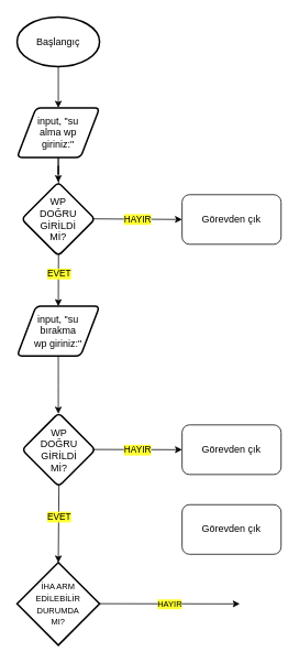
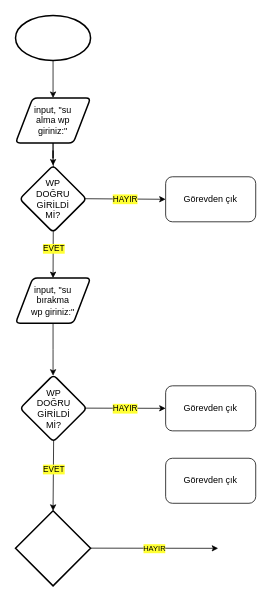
  <mxCell id="0" />
  <mxCell id="1" parent="0" />
  <mxCell id="2" value="" style="edgeStyle=orthogonalEdgeStyle;rounded=0;orthogonalLoop=1;jettySize=auto;html=1;" edge="1" parent="1" source="3" target="6"><mxGeometry relative="1" as="geometry" /></mxCell>
  <mxCell id="3" value="" style="strokeWidth=2;html=1;shape=mxgraph.flowchart.start_1;whiteSpace=wrap;" vertex="1" parent="1"><mxGeometry x="20" y="20" width="100" height="60" as="geometry" /></mxCell>
- <mxCell id="4" value="Başlangıç" style="text;html=1;strokeColor=none;fillColor=none;align=center;verticalAlign=middle;whiteSpace=wrap;rounded=0;" vertex="1" parent="1"><mxGeometry x="40" y="35" width="60" height="30" as="geometry" /></mxCell>
  <mxCell id="5" value="" style="edgeStyle=orthogonalEdgeStyle;rounded=0;orthogonalLoop=1;jettySize=auto;html=1;" edge="1" parent="1" source="6" target="11"><mxGeometry relative="1" as="geometry" /></mxCell>
  <mxCell id="6" value="" style="shape=parallelogram;html=1;strokeWidth=2;perimeter=parallelogramPerimeter;whiteSpace=wrap;rounded=1;arcSize=12;size=0.23;" vertex="1" parent="1"><mxGeometry x="20" y="130" width="100" height="60" as="geometry" /></mxCell>
  <mxCell id="7" value="input, &quot;su alma wp giriniz:&quot;" style="text;html=1;strokeColor=none;fillColor=none;align=center;verticalAlign=middle;whiteSpace=wrap;rounded=0;" vertex="1" parent="1"><mxGeometry x="40" y="145" width="60" height="30" as="geometry" /></mxCell>
  <mxCell id="8" value="" style="edgeStyle=orthogonalEdgeStyle;rounded=0;orthogonalLoop=1;jettySize=auto;html=1;" edge="1" parent="1" source="9"><mxGeometry relative="1" as="geometry"><mxPoint x="70" y="500" as="targetPoint" /></mxGeometry></mxCell>
  <mxCell id="9" value="" style="shape=parallelogram;html=1;strokeWidth=2;perimeter=parallelogramPerimeter;whiteSpace=wrap;rounded=1;arcSize=12;size=0.23;" vertex="1" parent="1"><mxGeometry x="20" y="370" width="100" height="60" as="geometry" /></mxCell>
  <mxCell id="10" value="input, &quot;su bırakma wp giriniz:&quot;" style="text;html=1;strokeColor=none;fillColor=none;align=center;verticalAlign=middle;whiteSpace=wrap;rounded=0;" vertex="1" parent="1"><mxGeometry x="40" y="385" width="60" height="30" as="geometry" /></mxCell>
  <mxCell id="11" value="" style="rhombus;whiteSpace=wrap;html=1;strokeWidth=2;rounded=1;arcSize=12;aspect=fixed;" vertex="1" parent="1"><mxGeometry x="25.5" y="220" width="89" height="89" as="geometry" /></mxCell>
  <mxCell id="12" value="" style="edgeStyle=orthogonalEdgeStyle;rounded=0;orthogonalLoop=1;jettySize=auto;html=1;endArrow=none;entryX=0.505;entryY=0.027;entryDx=0;entryDy=0;entryPerimeter=0;" edge="1" parent="1" source="6" target="11"><mxGeometry relative="1" as="geometry"><mxPoint x="70" y="190" as="sourcePoint" /><mxPoint x="70" y="350" as="targetPoint" /></mxGeometry></mxCell>
  <mxCell id="13" value="WP DOĞRU GİRİLDİ Mİ?" style="text;html=1;strokeColor=none;fillColor=none;align=center;verticalAlign=middle;whiteSpace=wrap;rounded=0;" vertex="1" parent="1"><mxGeometry x="40" y="250" width="60" height="30" as="geometry" /></mxCell>
  <mxCell id="14" value="" style="endArrow=classic;html=1;rounded=0;entryX=0.5;entryY=0;entryDx=0;entryDy=0;exitX=0.503;exitY=0.975;exitDx=0;exitDy=0;exitPerimeter=0;" edge="1" parent="1" source="11" target="9"><mxGeometry relative="1" as="geometry"><mxPoint x="70" y="310" as="sourcePoint" /><mxPoint x="120" y="330" as="targetPoint" /></mxGeometry></mxCell>
  <mxCell id="15" value="EVET" style="edgeLabel;resizable=0;html=1;align=center;verticalAlign=middle;labelBackgroundColor=#FFFF33;" connectable="0" vertex="1" parent="14"><mxGeometry relative="1" as="geometry"><mxPoint y="-8" as="offset" /></mxGeometry></mxCell>
  <mxCell id="16" value="" style="endArrow=classic;html=1;rounded=0;exitX=0.964;exitY=0.497;exitDx=0;exitDy=0;exitPerimeter=0;entryX=0;entryY=0.5;entryDx=0;entryDy=0;" edge="1" parent="1" source="11" target="24"><mxGeometry relative="1" as="geometry"><mxPoint x="114.5" y="264.5" as="sourcePoint" /><mxPoint x="214.5" y="264.5" as="targetPoint" /></mxGeometry></mxCell>
  <mxCell id="17" value="HAYIR" style="edgeLabel;resizable=0;html=1;align=center;verticalAlign=middle;labelBackgroundColor=#FFFF33;" connectable="0" vertex="1" parent="16"><mxGeometry relative="1" as="geometry" /></mxCell>
  <mxCell id="18" value="" style="rhombus;whiteSpace=wrap;html=1;strokeWidth=2;rounded=1;arcSize=12;aspect=fixed;" vertex="1" parent="1"><mxGeometry x="26" y="499" width="89" height="89" as="geometry" /></mxCell>
  <mxCell id="19" value="WP DOĞRU GİRİLDİ Mİ?" style="text;html=1;strokeColor=none;fillColor=none;align=center;verticalAlign=middle;whiteSpace=wrap;rounded=0;" vertex="1" parent="1"><mxGeometry x="40.5" y="529" width="60" height="30" as="geometry" /></mxCell>
  <mxCell id="20" value="" style="endArrow=classic;html=1;rounded=0;entryX=0.5;entryY=0;entryDx=0;entryDy=0;exitX=0.503;exitY=0.975;exitDx=0;exitDy=0;exitPerimeter=0;entryPerimeter=0;" edge="1" parent="1" source="18" target="28"><mxGeometry relative="1" as="geometry"><mxPoint x="70.5" y="589" as="sourcePoint" /><mxPoint x="70.5" y="649" as="targetPoint" /></mxGeometry></mxCell>
  <mxCell id="21" value="EVET" style="edgeLabel;resizable=0;html=1;align=center;verticalAlign=middle;labelBackgroundColor=#FFFF33;" connectable="0" vertex="1" parent="20"><mxGeometry relative="1" as="geometry"><mxPoint y="-8" as="offset" /></mxGeometry></mxCell>
  <mxCell id="22" value="" style="endArrow=classic;html=1;rounded=0;exitX=0.964;exitY=0.497;exitDx=0;exitDy=0;exitPerimeter=0;entryX=0;entryY=0.5;entryDx=0;entryDy=0;" edge="1" parent="1" source="18" target="26"><mxGeometry relative="1" as="geometry"><mxPoint x="115" y="543.5" as="sourcePoint" /><mxPoint x="215" y="543.5" as="targetPoint" /></mxGeometry></mxCell>
  <mxCell id="23" value="HAYIR" style="edgeLabel;resizable=0;html=1;align=center;verticalAlign=middle;labelBackgroundColor=#FFFF33;" connectable="0" vertex="1" parent="22"><mxGeometry relative="1" as="geometry" /></mxCell>
  <mxCell id="24" value="" style="rounded=1;whiteSpace=wrap;html=1;labelBackgroundColor=none;" vertex="1" parent="1"><mxGeometry x="220" y="235" width="120" height="60" as="geometry" /></mxCell>
  <mxCell id="25" value="Görevden çık" style="text;html=1;strokeColor=none;fillColor=none;align=center;verticalAlign=middle;whiteSpace=wrap;rounded=0;labelBackgroundColor=none;" vertex="1" parent="1"><mxGeometry x="240" y="249.5" width="80" height="30" as="geometry" /></mxCell>
  <mxCell id="26" value="" style="rounded=1;whiteSpace=wrap;html=1;labelBackgroundColor=none;" vertex="1" parent="1"><mxGeometry x="220" y="513.5" width="120" height="60" as="geometry" /></mxCell>
  <mxCell id="27" value="Görevden çık" style="text;html=1;strokeColor=none;fillColor=none;align=center;verticalAlign=middle;whiteSpace=wrap;rounded=0;labelBackgroundColor=none;" vertex="1" parent="1"><mxGeometry x="240" y="528" width="80" height="30" as="geometry" /></mxCell>
  <mxCell id="28" value="" style="strokeWidth=2;html=1;shape=mxgraph.flowchart.decision;whiteSpace=wrap;labelBackgroundColor=none;aspect=fixed;" vertex="1" parent="1"><mxGeometry x="20" y="680" width="100" height="100" as="geometry" /></mxCell>
- <mxCell id="29" value="&lt;font style=&quot;font-size: 10px;&quot;&gt;İHA ARM EDİLEBİLİR DURUMDA MI?&lt;/font&gt;" style="text;html=1;strokeColor=none;fillColor=none;align=center;verticalAlign=middle;whiteSpace=wrap;rounded=0;labelBackgroundColor=none;" vertex="1" parent="1"><mxGeometry x="39.5" y="715" width="60" height="30" as="geometry" /></mxCell>
  <mxCell id="30" value="" style="endArrow=classic;html=1;rounded=0;fontSize=10;" edge="1" parent="1"><mxGeometry relative="1" as="geometry"><mxPoint x="120" y="729.76" as="sourcePoint" /><mxPoint x="290" y="730" as="targetPoint" /></mxGeometry></mxCell>
  <mxCell id="31" value="HAYIR" style="edgeLabel;resizable=0;html=1;align=center;verticalAlign=middle;labelBackgroundColor=#FFFF33;fontSize=10;" connectable="0" vertex="1" parent="30"><mxGeometry relative="1" as="geometry" /></mxCell>
  <mxCell id="32" value="" style="group" vertex="1" connectable="0" parent="1"><mxGeometry x="220" y="610" width="120" height="60" as="geometry" /></mxCell>
  <mxCell id="33" value="" style="rounded=1;whiteSpace=wrap;html=1;labelBackgroundColor=none;" vertex="1" parent="32"><mxGeometry width="120" height="60" as="geometry" /></mxCell>
  <mxCell id="34" value="Görevden çık" style="text;html=1;strokeColor=none;fillColor=none;align=center;verticalAlign=middle;whiteSpace=wrap;rounded=0;labelBackgroundColor=none;" vertex="1" parent="32"><mxGeometry x="20" y="14.5" width="80" height="30" as="geometry" /></mxCell>
